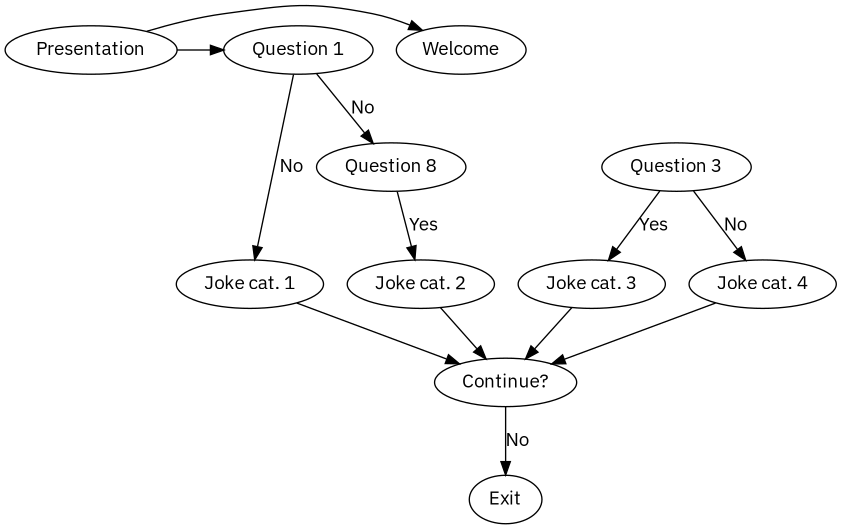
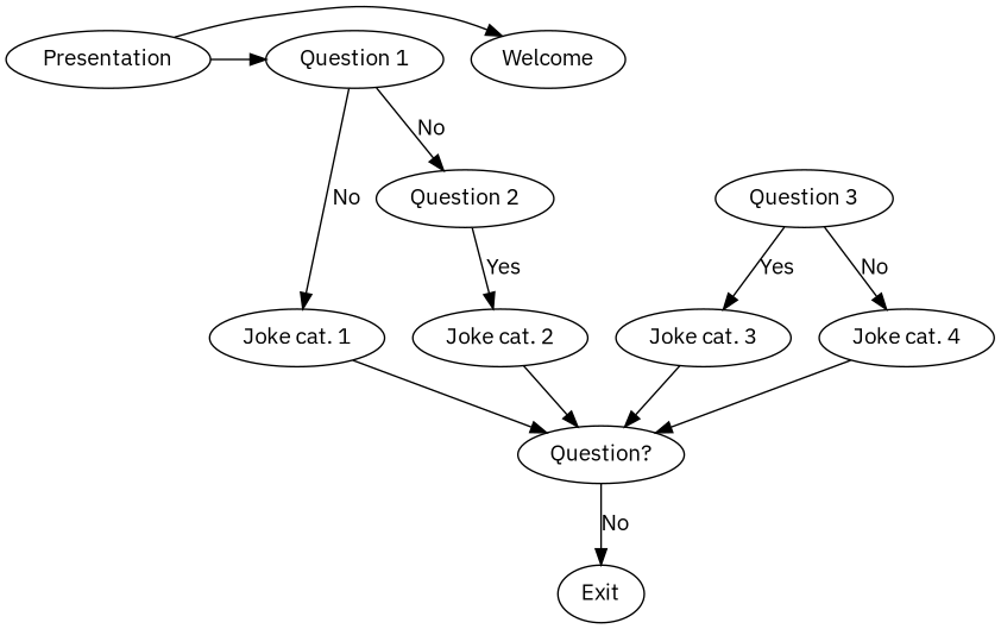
  digraph {
    fontname="IBM Plex Sans"
    node [fontname="IBM Plex Sans"]
    edge [fontname="IBM Plex Sans"]
    n1 [label="Joke cat. 1"]
    n2 [label="Joke cat. 2"]
    n3 [label="Joke cat. 3"]
    n4 [label="Joke cat. 4"]
    n5 [label=Welcome rank=1]
    n6 [label=Presentation rank=2]
    n7 [label="Question 1"]
-   n8 [label="Continue?"]
-   n9 [label="Question 8"]
+   n8 [label="Question?"]
+   n9 [label="Question 2"]
    n10 [label=Exit]
    n11 [label="Question 3"]
    subgraph sub_1 {
      rank=same
      n1
      n2
      n3
      n4
    }
    subgraph sub_2 {
      rank=same
      n5
      n6
      n7
    }
    n1 -> n8
    n2 -> n8
    n3 -> n8
    n4 -> n8
    n6 -> n5
    n6 -> n7
    n7 -> n1 [label=No]
    n7 -> n9 [label=No]
    n8 -> n10 [label=No]
    n9 -> n2 [label=Yes]
    n11 -> n3 [label=Yes]
    n11 -> n4 [label=No]
  }
